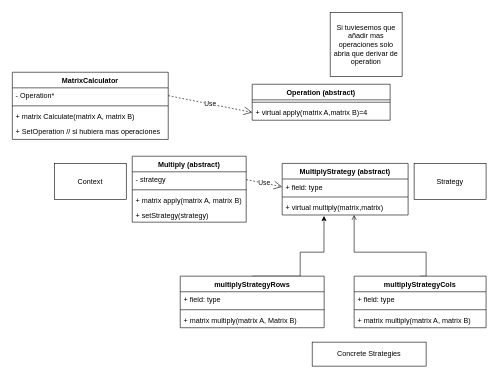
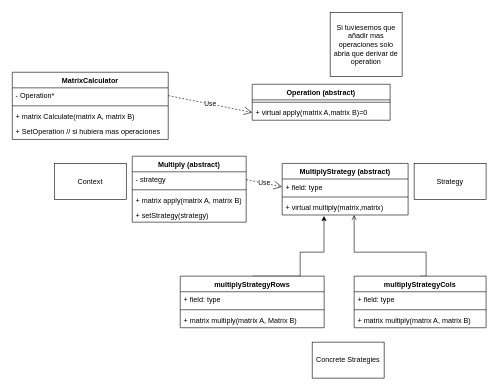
  <mxCell id="0" />
  <mxCell id="1" parent="0" />
  <mxCell id="2" value="MatrixCalculator" style="swimlane;fontStyle=1;align=center;verticalAlign=top;childLayout=stackLayout;horizontal=1;startSize=26;horizontalStack=0;resizeParent=1;resizeParentMax=0;resizeLast=0;collapsible=1;marginBottom=0;" parent="1" vertex="1"><mxGeometry x="20" y="120" width="260" height="112" as="geometry" /></mxCell>
  <mxCell id="3" value="- Operation*" style="text;strokeColor=none;fillColor=none;align=left;verticalAlign=top;spacingLeft=4;spacingRight=4;overflow=hidden;rotatable=0;points=[[0,0.5],[1,0.5]];portConstraint=eastwest;" parent="2" vertex="1"><mxGeometry y="26" width="260" height="26" as="geometry" /></mxCell>
  <mxCell id="4" value="" style="line;strokeWidth=1;fillColor=none;align=left;verticalAlign=middle;spacingTop=-1;spacingLeft=3;spacingRight=3;rotatable=0;labelPosition=right;points=[];portConstraint=eastwest;" parent="2" vertex="1"><mxGeometry y="52" width="260" height="8" as="geometry" /></mxCell>
  <mxCell id="5" value="+ matrix Calculate(matrix A, matrix B)" style="text;strokeColor=none;fillColor=none;align=left;verticalAlign=top;spacingLeft=4;spacingRight=4;overflow=hidden;rotatable=0;points=[[0,0.5],[1,0.5]];portConstraint=eastwest;" parent="2" vertex="1"><mxGeometry y="60" width="260" height="26" as="geometry" /></mxCell>
  <mxCell id="6" value="+ SetOperation // si hubiera mas operaciones" style="text;strokeColor=none;fillColor=none;align=left;verticalAlign=top;spacingLeft=4;spacingRight=4;overflow=hidden;rotatable=0;points=[[0,0.5],[1,0.5]];portConstraint=eastwest;" parent="2" vertex="1"><mxGeometry y="86" width="260" height="26" as="geometry" /></mxCell>
  <mxCell id="7" value="Operation (abstract)" style="swimlane;fontStyle=1;align=center;verticalAlign=top;childLayout=stackLayout;horizontal=1;startSize=26;horizontalStack=0;resizeParent=1;resizeParentMax=0;resizeLast=0;collapsible=1;marginBottom=0;" parent="1" vertex="1"><mxGeometry x="420" y="140" width="230" height="60" as="geometry" /></mxCell>
  <mxCell id="8" value="" style="line;strokeWidth=1;fillColor=none;align=left;verticalAlign=middle;spacingTop=-1;spacingLeft=3;spacingRight=3;rotatable=0;labelPosition=right;points=[];portConstraint=eastwest;" parent="7" vertex="1"><mxGeometry y="26" width="230" height="8" as="geometry" /></mxCell>
- <mxCell id="9" value="+ virtual apply(matrix A,matrix B)=4" style="text;strokeColor=none;fillColor=none;align=left;verticalAlign=top;spacingLeft=4;spacingRight=4;overflow=hidden;rotatable=0;points=[[0,0.5],[1,0.5]];portConstraint=eastwest;" parent="7" vertex="1"><mxGeometry y="34" width="230" height="26" as="geometry" /></mxCell>
+ <mxCell id="9" value="+ virtual apply(matrix A,matrix B)=0" style="text;strokeColor=none;fillColor=none;align=left;verticalAlign=top;spacingLeft=4;spacingRight=4;overflow=hidden;rotatable=0;points=[[0,0.5],[1,0.5]];portConstraint=eastwest;" parent="7" vertex="1"><mxGeometry y="34" width="230" height="26" as="geometry" /></mxCell>
  <mxCell id="10" value="Multiply (abstract)" style="swimlane;fontStyle=1;align=center;verticalAlign=top;childLayout=stackLayout;horizontal=1;startSize=26;horizontalStack=0;resizeParent=1;resizeParentMax=0;resizeLast=0;collapsible=1;marginBottom=0;" parent="1" vertex="1"><mxGeometry x="220" y="260" width="190" height="110" as="geometry" /></mxCell>
  <mxCell id="11" value="- strategy" style="text;strokeColor=none;fillColor=none;align=left;verticalAlign=top;spacingLeft=4;spacingRight=4;overflow=hidden;rotatable=0;points=[[0,0.5],[1,0.5]];portConstraint=eastwest;" parent="10" vertex="1"><mxGeometry y="26" width="190" height="26" as="geometry" /></mxCell>
  <mxCell id="12" value="" style="line;strokeWidth=1;fillColor=none;align=left;verticalAlign=middle;spacingTop=-1;spacingLeft=3;spacingRight=3;rotatable=0;labelPosition=right;points=[];portConstraint=eastwest;" parent="10" vertex="1"><mxGeometry y="52" width="190" height="8" as="geometry" /></mxCell>
  <mxCell id="13" value="+ matrix apply(matrix A, matrix B)" style="text;strokeColor=none;fillColor=none;align=left;verticalAlign=top;spacingLeft=4;spacingRight=4;overflow=hidden;rotatable=0;points=[[0,0.5],[1,0.5]];portConstraint=eastwest;" parent="10" vertex="1"><mxGeometry y="60" width="190" height="26" as="geometry" /></mxCell>
  <mxCell id="14" value="+ setStrategy(strategy)" style="text;strokeColor=none;fillColor=none;align=left;verticalAlign=top;spacingLeft=4;spacingRight=4;overflow=hidden;rotatable=0;points=[[0,0.5],[1,0.5]];portConstraint=eastwest;" parent="10" vertex="1"><mxGeometry y="86" width="190" height="24" as="geometry" /></mxCell>
  <mxCell id="15" style="edgeStyle=orthogonalEdgeStyle;rounded=0;orthogonalLoop=1;jettySize=auto;html=1;exitX=0.5;exitY=0;exitDx=0;exitDy=0;entryX=0.332;entryY=1.058;entryDx=0;entryDy=0;entryPerimeter=0;" parent="1" source="16" target="28" edge="1"><mxGeometry relative="1" as="geometry"><Array as="points"><mxPoint x="500" y="420" /><mxPoint x="540" y="420" /></Array></mxGeometry></mxCell>
  <mxCell id="16" value="multiplyStrategyRows" style="swimlane;fontStyle=1;align=center;verticalAlign=top;childLayout=stackLayout;horizontal=1;startSize=26;horizontalStack=0;resizeParent=1;resizeParentMax=0;resizeLast=0;collapsible=1;marginBottom=0;" parent="1" vertex="1"><mxGeometry x="300" y="460" width="240" height="86" as="geometry" /></mxCell>
  <mxCell id="17" value="+ field: type" style="text;strokeColor=none;fillColor=none;align=left;verticalAlign=top;spacingLeft=4;spacingRight=4;overflow=hidden;rotatable=0;points=[[0,0.5],[1,0.5]];portConstraint=eastwest;" parent="16" vertex="1"><mxGeometry y="26" width="240" height="26" as="geometry" /></mxCell>
  <mxCell id="18" value="" style="line;strokeWidth=1;fillColor=none;align=left;verticalAlign=middle;spacingTop=-1;spacingLeft=3;spacingRight=3;rotatable=0;labelPosition=right;points=[];portConstraint=eastwest;" parent="16" vertex="1"><mxGeometry y="52" width="240" height="8" as="geometry" /></mxCell>
  <mxCell id="19" value="+ matrix multiply(matrix A, Matrix B)" style="text;strokeColor=none;fillColor=none;align=left;verticalAlign=top;spacingLeft=4;spacingRight=4;overflow=hidden;rotatable=0;points=[[0,0.5],[1,0.5]];portConstraint=eastwest;" parent="16" vertex="1"><mxGeometry y="60" width="240" height="26" as="geometry" /></mxCell>
  <mxCell id="20" style="edgeStyle=orthogonalEdgeStyle;rounded=0;orthogonalLoop=1;jettySize=auto;html=1;exitX=0.5;exitY=0;exitDx=0;exitDy=0;endArrow=open;" parent="1" source="21" target="28" edge="1"><mxGeometry relative="1" as="geometry"><Array as="points"><mxPoint x="710" y="420" /><mxPoint x="590" y="420" /></Array></mxGeometry></mxCell>
  <mxCell id="21" value="multiplyStrategyCols" style="swimlane;fontStyle=1;align=center;verticalAlign=top;childLayout=stackLayout;horizontal=1;startSize=26;horizontalStack=0;resizeParent=1;resizeParentMax=0;resizeLast=0;collapsible=1;marginBottom=0;" parent="1" vertex="1"><mxGeometry x="590" y="460" width="220" height="86" as="geometry" /></mxCell>
  <mxCell id="22" value="+ field: type" style="text;strokeColor=none;fillColor=none;align=left;verticalAlign=top;spacingLeft=4;spacingRight=4;overflow=hidden;rotatable=0;points=[[0,0.5],[1,0.5]];portConstraint=eastwest;" parent="21" vertex="1"><mxGeometry y="26" width="220" height="26" as="geometry" /></mxCell>
  <mxCell id="23" value="" style="line;strokeWidth=1;fillColor=none;align=left;verticalAlign=middle;spacingTop=-1;spacingLeft=3;spacingRight=3;rotatable=0;labelPosition=right;points=[];portConstraint=eastwest;" parent="21" vertex="1"><mxGeometry y="52" width="220" height="8" as="geometry" /></mxCell>
  <mxCell id="24" value="+ matrix multiply(matrix A, matrix B)" style="text;strokeColor=none;fillColor=none;align=left;verticalAlign=top;spacingLeft=4;spacingRight=4;overflow=hidden;rotatable=0;points=[[0,0.5],[1,0.5]];portConstraint=eastwest;" parent="21" vertex="1"><mxGeometry y="60" width="220" height="26" as="geometry" /></mxCell>
  <mxCell id="25" value="MultiplyStrategy (abstract)" style="swimlane;fontStyle=1;align=center;verticalAlign=top;childLayout=stackLayout;horizontal=1;startSize=26;horizontalStack=0;resizeParent=1;resizeParentMax=0;resizeLast=0;collapsible=1;marginBottom=0;" parent="1" vertex="1"><mxGeometry x="470" y="272" width="210" height="86" as="geometry" /></mxCell>
  <mxCell id="26" value="+ field: type" style="text;strokeColor=none;fillColor=none;align=left;verticalAlign=top;spacingLeft=4;spacingRight=4;overflow=hidden;rotatable=0;points=[[0,0.5],[1,0.5]];portConstraint=eastwest;" parent="25" vertex="1"><mxGeometry y="26" width="210" height="26" as="geometry" /></mxCell>
  <mxCell id="27" value="" style="line;strokeWidth=1;fillColor=none;align=left;verticalAlign=middle;spacingTop=-1;spacingLeft=3;spacingRight=3;rotatable=0;labelPosition=right;points=[];portConstraint=eastwest;" parent="25" vertex="1"><mxGeometry y="52" width="210" height="8" as="geometry" /></mxCell>
  <mxCell id="28" value="+ virtual multiply(matrix,matrix)" style="text;strokeColor=none;fillColor=none;align=left;verticalAlign=top;spacingLeft=4;spacingRight=4;overflow=hidden;rotatable=0;points=[[0,0.5],[1,0.5]];portConstraint=eastwest;" parent="25" vertex="1"><mxGeometry y="60" width="210" height="26" as="geometry" /></mxCell>
- <mxCell id="29" value="Concrete Strategies" style="rounded=0;whiteSpace=wrap;html=1;" parent="1" vertex="1"><mxGeometry x="520" y="570" width="190" height="40" as="geometry" /></mxCell>
+ <mxCell id="29" value="Concrete Strategies" style="rounded=0;whiteSpace=wrap;html=1;" parent="1" vertex="1"><mxGeometry x="520" y="570" width="120" height="60" as="geometry" /></mxCell>
  <mxCell id="30" value="Strategy" style="rounded=0;whiteSpace=wrap;html=1;" parent="1" vertex="1"><mxGeometry x="690" y="272" width="120" height="60" as="geometry" /></mxCell>
  <mxCell id="31" value="Context" style="rounded=0;whiteSpace=wrap;html=1;" parent="1" vertex="1"><mxGeometry x="90" y="272" width="120" height="60" as="geometry" /></mxCell>
  <mxCell id="32" value="Si tuviesemos que añadir mas operaciones solo abria que derivar de operation&lt;br&gt;" style="rounded=0;whiteSpace=wrap;html=1;" parent="1" vertex="1"><mxGeometry x="550" y="20" width="120" height="107" as="geometry" /></mxCell>
  <mxCell id="33" value="Use" style="endArrow=open;endSize=12;dashed=1;html=1;exitX=1;exitY=0.5;exitDx=0;exitDy=0;entryX=0;entryY=0.5;entryDx=0;entryDy=0;" edge="1" parent="1" source="11" target="26"><mxGeometry width="160" relative="1" as="geometry"><mxPoint x="420" y="390" as="sourcePoint" /><mxPoint x="580" y="390" as="targetPoint" /></mxGeometry></mxCell>
  <mxCell id="34" value="Use" style="endArrow=open;endSize=12;dashed=1;html=1;exitX=1;exitY=0.5;exitDx=0;exitDy=0;entryX=0;entryY=0.5;entryDx=0;entryDy=0;" edge="1" parent="1" source="3" target="9"><mxGeometry width="160" relative="1" as="geometry"><mxPoint x="420" y="309" as="sourcePoint" /><mxPoint x="480" y="321" as="targetPoint" /><Array as="points" /></mxGeometry></mxCell>
